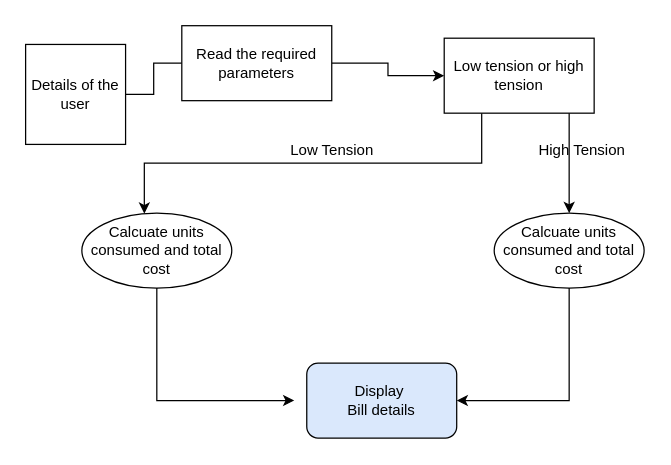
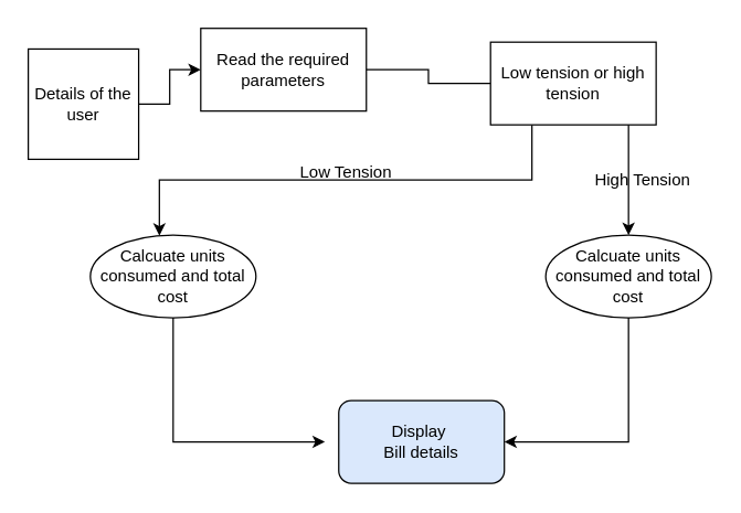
  <mxCell id="0" />
  <mxCell id="1" parent="0" />
- <mxCell id="2" value="" style="edgeStyle=orthogonalEdgeStyle;rounded=0;orthogonalLoop=1;jettySize=auto;html=1;endArrow=none;" edge="1" parent="1" source="3" target="5"><mxGeometry relative="1" as="geometry" /></mxCell>
+ <mxCell id="2" value="" style="edgeStyle=orthogonalEdgeStyle;rounded=0;orthogonalLoop=1;jettySize=auto;html=1;" edge="1" parent="1" source="3" target="5"><mxGeometry relative="1" as="geometry" /></mxCell>
  <mxCell id="3" value="Details of the user" style="whiteSpace=wrap;html=1;aspect=fixed;" vertex="1" parent="1"><mxGeometry x="20" y="35" width="80" height="80" as="geometry" /></mxCell>
- <mxCell id="4" value="" style="edgeStyle=orthogonalEdgeStyle;rounded=0;orthogonalLoop=1;jettySize=auto;html=1;" edge="1" parent="1" source="5" target="7"><mxGeometry relative="1" as="geometry" /></mxCell>
+ <mxCell id="4" value="" style="edgeStyle=orthogonalEdgeStyle;rounded=0;orthogonalLoop=1;jettySize=auto;html=1;endArrow=none;" edge="1" parent="1" source="5" target="7"><mxGeometry relative="1" as="geometry" /></mxCell>
  <mxCell id="5" value="Read the required parameters" style="whiteSpace=wrap;html=1;" vertex="1" parent="1"><mxGeometry x="145" y="20" width="120" height="60" as="geometry" /></mxCell>
  <mxCell id="6" value="" style="edgeStyle=orthogonalEdgeStyle;rounded=0;orthogonalLoop=1;jettySize=auto;html=1;" edge="1" parent="1" source="7" target="8"><mxGeometry relative="1" as="geometry"><Array as="points"><mxPoint x="385" y="130" /><mxPoint x="115" y="130" /></Array></mxGeometry></mxCell>
  <mxCell id="7" value="Low tension or high tension" style="whiteSpace=wrap;html=1;" vertex="1" parent="1"><mxGeometry x="355" y="30" width="120" height="60" as="geometry" /></mxCell>
  <mxCell id="8" value="Calcuate units consumed and total cost" style="ellipse;whiteSpace=wrap;html=1;" vertex="1" parent="1"><mxGeometry x="65" y="170" width="120" height="60" as="geometry" /></mxCell>
  <mxCell id="9" value="Calcuate units consumed and total cost" style="ellipse;whiteSpace=wrap;html=1;" vertex="1" parent="1"><mxGeometry x="395" y="170" width="120" height="60" as="geometry" /></mxCell>
  <mxCell id="10" value="" style="endArrow=classic;html=1;rounded=0;" edge="1" parent="1" target="9"><mxGeometry width="50" height="50" relative="1" as="geometry"><mxPoint x="455" y="90" as="sourcePoint" /><mxPoint x="325" y="140" as="targetPoint" /></mxGeometry></mxCell>
  <mxCell id="11" value="Display&amp;nbsp;&lt;br&gt;Bill details" style="rounded=1;whiteSpace=wrap;html=1;fillColor=#dae8fc;" vertex="1" parent="1"><mxGeometry x="245" y="290" width="120" height="60" as="geometry" /></mxCell>
  <mxCell id="12" value="" style="endArrow=classic;html=1;rounded=0;exitX=0.5;exitY=1;exitDx=0;exitDy=0;entryX=1;entryY=0.5;entryDx=0;entryDy=0;" edge="1" parent="1" source="9" target="11"><mxGeometry width="50" height="50" relative="1" as="geometry"><mxPoint x="275" y="190" as="sourcePoint" /><mxPoint x="325" y="140" as="targetPoint" /><Array as="points"><mxPoint x="455" y="320" /></Array></mxGeometry></mxCell>
  <mxCell id="13" value="" style="endArrow=classic;html=1;rounded=0;exitX=0.5;exitY=1;exitDx=0;exitDy=0;" edge="1" parent="1"><mxGeometry width="50" height="50" relative="1" as="geometry"><mxPoint x="125" y="230" as="sourcePoint" /><mxPoint x="235" y="320" as="targetPoint" /><Array as="points"><mxPoint x="125" y="320" /></Array></mxGeometry></mxCell>
- <mxCell id="14" value="Low Tension" style="text;html=1;align=center;verticalAlign=middle;resizable=0;points=[];autosize=1;strokeColor=none;fillColor=none;" vertex="1" parent="1"><mxGeometry x="225" y="110" width="80" height="20" as="geometry" /></mxCell>
- <mxCell id="15" value="High Tension" style="text;html=1;align=center;verticalAlign=middle;resizable=0;points=[];autosize=1;strokeColor=none;fillColor=none;" vertex="1" parent="1"><mxGeometry x="425" y="110" width="80" height="20" as="geometry" /></mxCell>
+ <mxCell id="14" value="Low Tension" style="text;html=1;align=center;verticalAlign=middle;resizable=0;points=[];autosize=1;strokeColor=none;fillColor=none;" vertex="1" parent="1"><mxGeometry x="210" y="115" width="80" height="20" as="geometry" /></mxCell>
+ <mxCell id="15" value="High Tension" style="text;html=1;align=center;verticalAlign=middle;resizable=0;points=[];autosize=1;strokeColor=none;fillColor=none;" vertex="1" parent="1"><mxGeometry x="425" y="120" width="80" height="20" as="geometry" /></mxCell>
